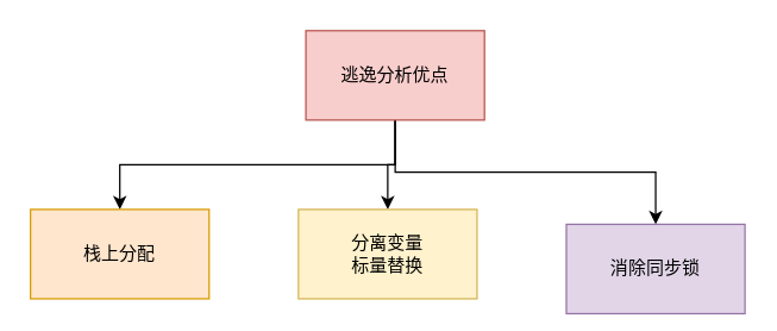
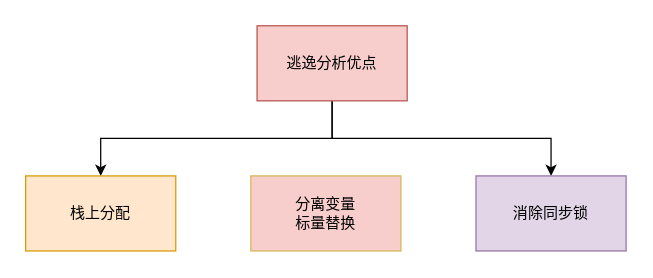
  <mxCell id="0" />
  <mxCell id="1" parent="0" />
  <mxCell id="2" style="edgeStyle=orthogonalEdgeStyle;rounded=0;orthogonalLoop=1;jettySize=auto;html=1;exitX=0.5;exitY=1;exitDx=0;exitDy=0;entryX=0.5;entryY=0;entryDx=0;entryDy=0;" edge="1" parent="1" source="5" target="6"><mxGeometry relative="1" as="geometry" /></mxCell>
- <mxCell id="3" style="edgeStyle=orthogonalEdgeStyle;rounded=0;orthogonalLoop=1;jettySize=auto;html=1;exitX=0.5;exitY=1;exitDx=0;exitDy=0;" edge="1" parent="1" source="5" target="7"><mxGeometry relative="1" as="geometry" /></mxCell>
  <mxCell id="4" style="edgeStyle=orthogonalEdgeStyle;rounded=0;orthogonalLoop=1;jettySize=auto;html=1;exitX=0.5;exitY=1;exitDx=0;exitDy=0;" edge="1" parent="1" source="5" target="8"><mxGeometry relative="1" as="geometry" /></mxCell>
  <mxCell id="5" value="&lt;font face=&quot;Tahoma&quot;&gt;逃逸分析优点&lt;/font&gt;" style="rounded=0;whiteSpace=wrap;html=1;fillColor=#f8cecc;strokeColor=#b85450;fontFamily=Helvetica;" vertex="1" parent="1"><mxGeometry x="205" y="20" width="120" height="60" as="geometry" /></mxCell>
  <mxCell id="6" value="栈上分配" style="rounded=0;whiteSpace=wrap;html=1;fillColor=#ffe6cc;strokeColor=#d79b00;" vertex="1" parent="1"><mxGeometry x="20" y="140" width="120" height="60" as="geometry" /></mxCell>
- <mxCell id="7" value="分离变量&lt;br&gt;标量替换" style="rounded=0;whiteSpace=wrap;html=1;fillColor=#fff2cc;strokeColor=#d6b656;" vertex="1" parent="1"><mxGeometry x="200" y="140" width="120" height="60" as="geometry" /></mxCell>
- <mxCell id="8" value="消除同步锁" style="rounded=0;whiteSpace=wrap;html=1;fillColor=#e1d5e7;strokeColor=#9673a6;" vertex="1" parent="1"><mxGeometry x="380" y="150" width="120" height="60" as="geometry" /></mxCell>
+ <mxCell id="7" value="分离变量&lt;br&gt;标量替换" style="rounded=0;whiteSpace=wrap;html=1;fillColor=#f8cecc;strokeColor=#d6b656;" vertex="1" parent="1"><mxGeometry x="200" y="140" width="120" height="60" as="geometry" /></mxCell>
+ <mxCell id="8" value="消除同步锁" style="rounded=0;whiteSpace=wrap;html=1;fillColor=#e1d5e7;strokeColor=#9673a6;" vertex="1" parent="1"><mxGeometry x="380" y="140" width="120" height="60" as="geometry" /></mxCell>
